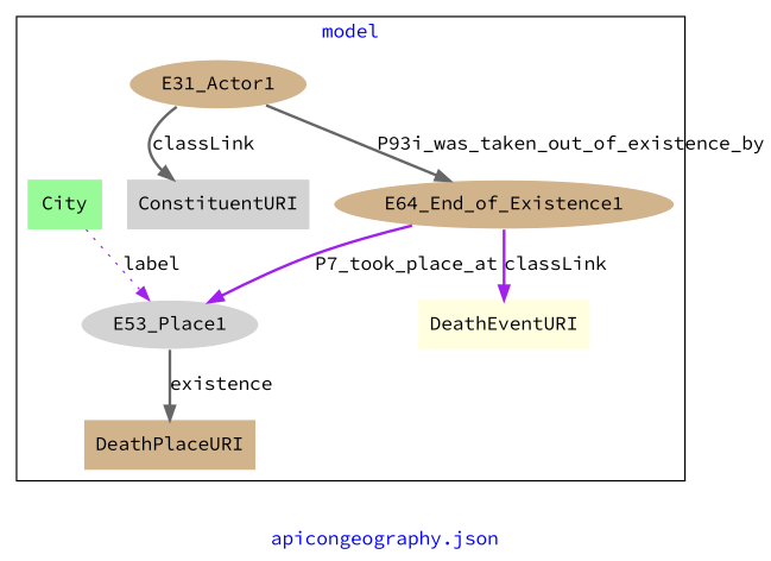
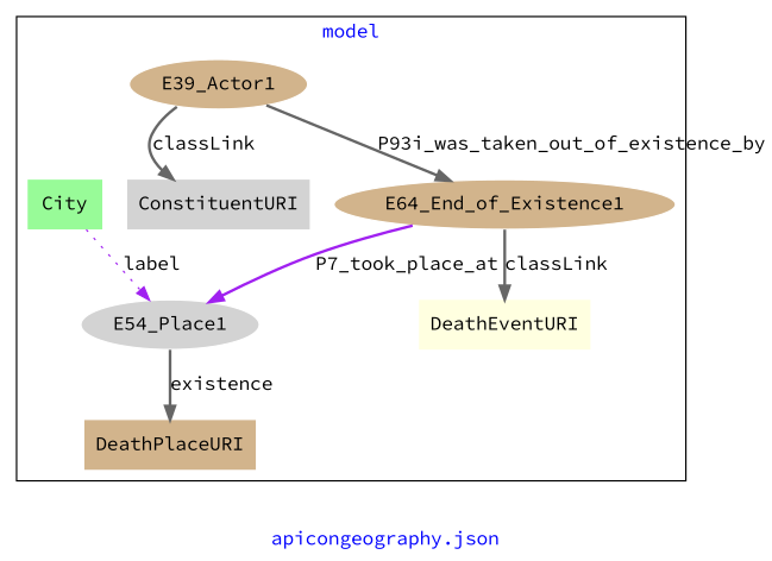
  digraph {
    fontcolor=blue
    fontname="Source Code Pro"
    label="apicongeography.json"
    remincross=true
    node [fillcolor=tan fontname="Source Code Pro" style=filled shape=plaintext]
    edge [color=gray40 fontcolor=black fontname="Source Code Pro" style=bold]
-   n1 [color=white label=E31_Actor1 shape=""]
+   n1 [color=white label=E39_Actor1 shape=""]
    n2 [fillcolor=lightgrey label=ConstituentURI]
    n3 [color=white label=E64_End_of_Existence1 shape=""]
-   n4 [color=white fillcolor=lightgrey label=E53_Place1 shape=""]
+   n4 [color=white fillcolor=lightgrey label=E54_Place1 shape=""]
    n5 [label=DeathPlaceURI]
    n6 [fillcolor=palegreen label=City]
    n7 [fillcolor=lightyellow label=DeathEventURI]
    subgraph cluster_1 {
      label=model
      n1
      n2
      n3
      n4
      n5
      n6
      n7
    }
    n1 -> n2 [label=classLink]
    n1 -> n3 [label=P93i_was_taken_out_of_existence_by]
    n3 -> n4 [color=purple label=P7_took_place_at]
-   n3 -> n7 [color=purple label=classLink]
+   n3 -> n7 [label=classLink]
    n4 -> n5 [label=existence]
    n6 -> n4 [color=purple label=label style=dotted]
  }
